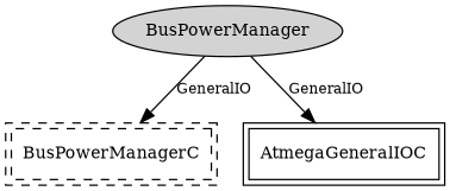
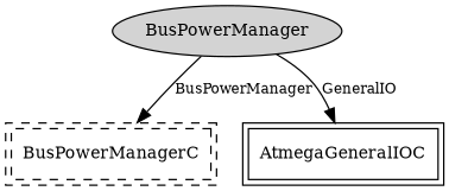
  digraph {
    fontname="DejaVu Serif"
    node [fontname="DejaVu Serif" fontsize=12 shape=box peripheries=2]
    edge [fontname="DejaVu Serif" fontsize=10]
    n1 [label=BusPowerManager shape=ellipse style=filled peripheries=""]
    n2 [label=BusPowerManagerC style=dashed]
    AtmegaGeneralIOC
-   n1 -> n2 [label=GeneralIO]
+   n1 -> n2 [label=BusPowerManager]
    n1 -> AtmegaGeneralIOC [label=GeneralIO]
  }
